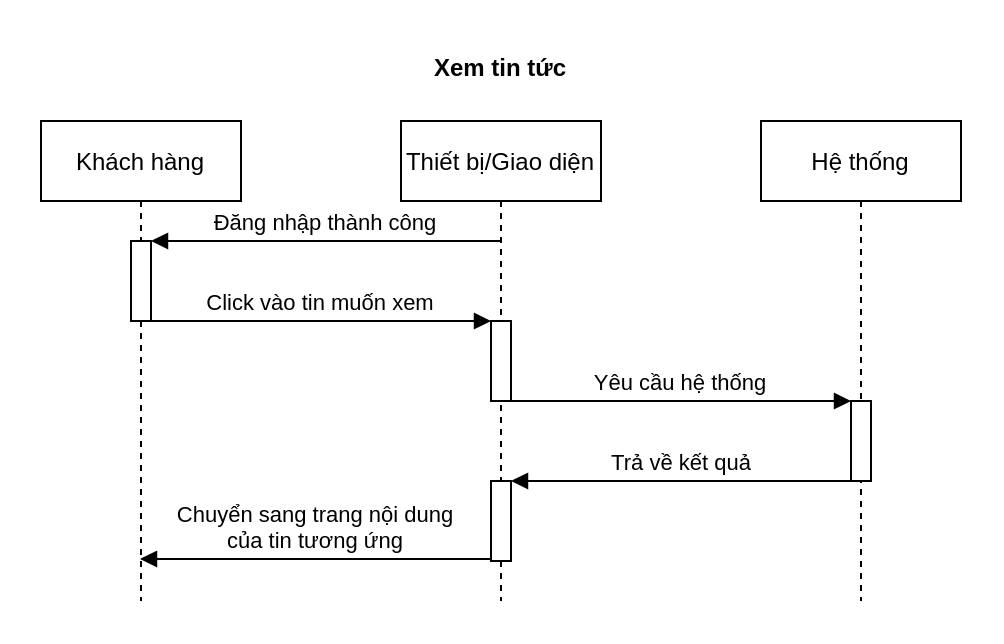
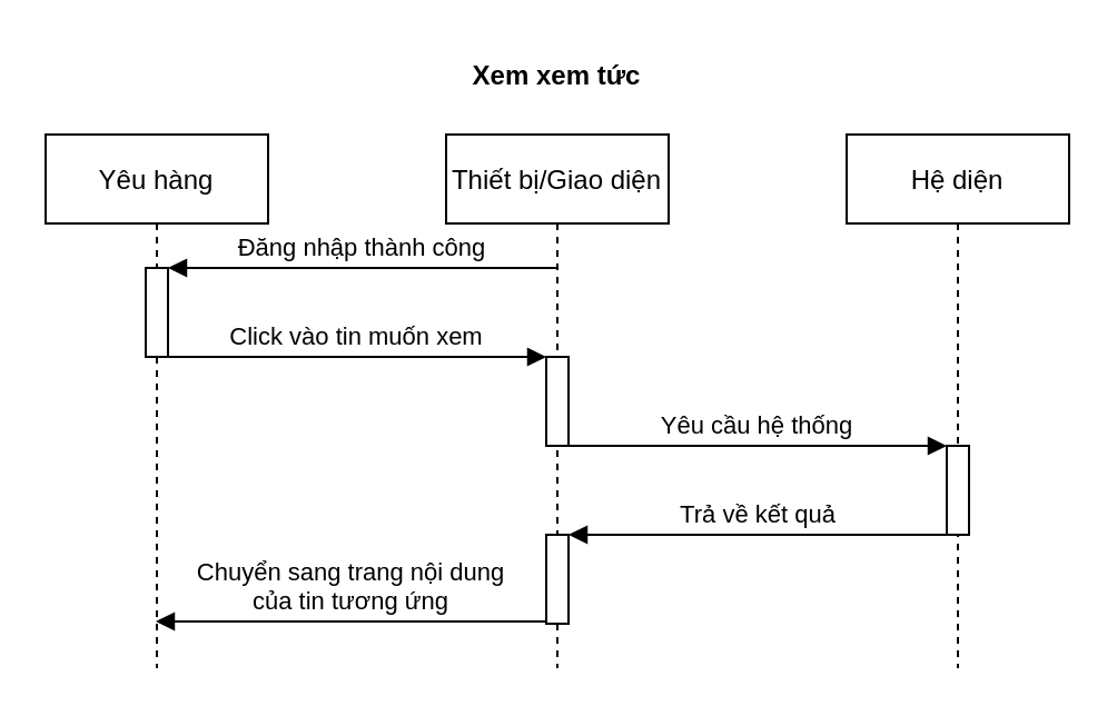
  <mxCell id="0" />
  <mxCell id="1" parent="0" />
- <mxCell id="2" value="Khách hàng" style="shape=umlLifeline;perimeter=lifelinePerimeter;container=1;collapsible=0;recursiveResize=0;rounded=0;shadow=0;strokeWidth=1;" parent="1" vertex="1"><mxGeometry x="20" y="60" width="100" height="240" as="geometry" /></mxCell>
+ <mxCell id="2" value="Yêu hàng" style="shape=umlLifeline;perimeter=lifelinePerimeter;container=1;collapsible=0;recursiveResize=0;rounded=0;shadow=0;strokeWidth=1;" parent="1" vertex="1"><mxGeometry x="20" y="60" width="100" height="240" as="geometry" /></mxCell>
  <mxCell id="3" value="" style="points=[];perimeter=orthogonalPerimeter;rounded=0;shadow=0;strokeWidth=1;" parent="2" vertex="1"><mxGeometry x="45" y="60" width="10" height="40" as="geometry" /></mxCell>
  <mxCell id="4" value="Thiết bị/Giao diện" style="shape=umlLifeline;perimeter=lifelinePerimeter;container=1;collapsible=0;recursiveResize=0;rounded=0;shadow=0;strokeWidth=1;" parent="1" vertex="1"><mxGeometry x="200" y="60" width="100" height="240" as="geometry" /></mxCell>
  <mxCell id="5" value="" style="points=[];perimeter=orthogonalPerimeter;rounded=0;shadow=0;strokeWidth=1;" parent="4" vertex="1"><mxGeometry x="45" y="100" width="10" height="40" as="geometry" /></mxCell>
  <mxCell id="6" value="Click vào tin muốn xem" style="verticalAlign=bottom;endArrow=block;shadow=0;strokeWidth=1;" parent="1" source="3" target="5" edge="1"><mxGeometry relative="1" as="geometry"><mxPoint x="175" y="140" as="sourcePoint" /><mxPoint x="220" y="180" as="targetPoint" /><Array as="points"><mxPoint x="140" y="160" /><mxPoint x="220" y="160" /></Array></mxGeometry></mxCell>
- <mxCell id="7" value="Hệ thống" style="shape=umlLifeline;perimeter=lifelinePerimeter;container=1;collapsible=0;recursiveResize=0;rounded=0;shadow=0;strokeWidth=1;" parent="1" vertex="1"><mxGeometry x="380" y="60" width="100" height="240" as="geometry" /></mxCell>
+ <mxCell id="7" value="Hệ diện" style="shape=umlLifeline;perimeter=lifelinePerimeter;container=1;collapsible=0;recursiveResize=0;rounded=0;shadow=0;strokeWidth=1;" parent="1" vertex="1"><mxGeometry x="380" y="60" width="100" height="240" as="geometry" /></mxCell>
  <mxCell id="8" value="" style="points=[];perimeter=orthogonalPerimeter;rounded=0;shadow=0;strokeWidth=1;" parent="7" vertex="1"><mxGeometry x="45" y="140" width="10" height="40" as="geometry" /></mxCell>
  <mxCell id="9" value="Yêu cầu hệ thống" style="verticalAlign=bottom;endArrow=block;shadow=0;strokeWidth=1;" parent="1" source="5" target="8" edge="1"><mxGeometry relative="1" as="geometry"><mxPoint x="250" y="140" as="sourcePoint" /><mxPoint x="420" y="140" as="targetPoint" /><Array as="points"><mxPoint x="310" y="200" /></Array></mxGeometry></mxCell>
  <mxCell id="10" value="Trả về kết quả" style="html=1;verticalAlign=bottom;endArrow=block;" parent="1" source="8" target="11" edge="1"><mxGeometry width="80" relative="1" as="geometry"><mxPoint x="420" y="240" as="sourcePoint" /><mxPoint x="360" y="280" as="targetPoint" /><Array as="points"><mxPoint x="400" y="240" /><mxPoint x="340" y="240" /></Array></mxGeometry></mxCell>
  <mxCell id="11" value="" style="points=[];perimeter=orthogonalPerimeter;rounded=0;shadow=0;strokeWidth=1;" parent="1" vertex="1"><mxGeometry x="245" y="240" width="10" height="40" as="geometry" /></mxCell>
  <mxCell id="12" value="Chuyển sang trang nội dung &lt;br&gt;của tin tương ứng" style="html=1;verticalAlign=bottom;endArrow=block;" parent="1" source="11" target="2" edge="1"><mxGeometry width="80" relative="1" as="geometry"><mxPoint x="245" y="279" as="sourcePoint" /><mxPoint x="75" y="279" as="targetPoint" /><Array as="points"><mxPoint x="220" y="279" /><mxPoint x="160" y="279" /></Array></mxGeometry></mxCell>
- <mxCell id="13" value="Xem tin tức" style="text;align=center;fontStyle=1;verticalAlign=middle;spacingLeft=3;spacingRight=3;strokeColor=none;rotatable=0;points=[[0,0.5],[1,0.5]];portConstraint=eastwest;" parent="1" vertex="1"><mxGeometry x="210" y="20" width="80" height="26" as="geometry" /></mxCell>
+ <mxCell id="13" value="Xem xem tức" style="text;align=center;fontStyle=1;verticalAlign=middle;spacingLeft=3;spacingRight=3;strokeColor=none;rotatable=0;points=[[0,0.5],[1,0.5]];portConstraint=eastwest;" parent="1" vertex="1"><mxGeometry x="210" y="20" width="80" height="26" as="geometry" /></mxCell>
  <mxCell id="14" value="Đăng nhập thành công" style="html=1;verticalAlign=bottom;endArrow=block;" edge="1" parent="1"><mxGeometry width="80" relative="1" as="geometry"><mxPoint x="250" y="120" as="sourcePoint" /><mxPoint x="75" y="120" as="targetPoint" /><mxPoint as="offset" /></mxGeometry></mxCell>
